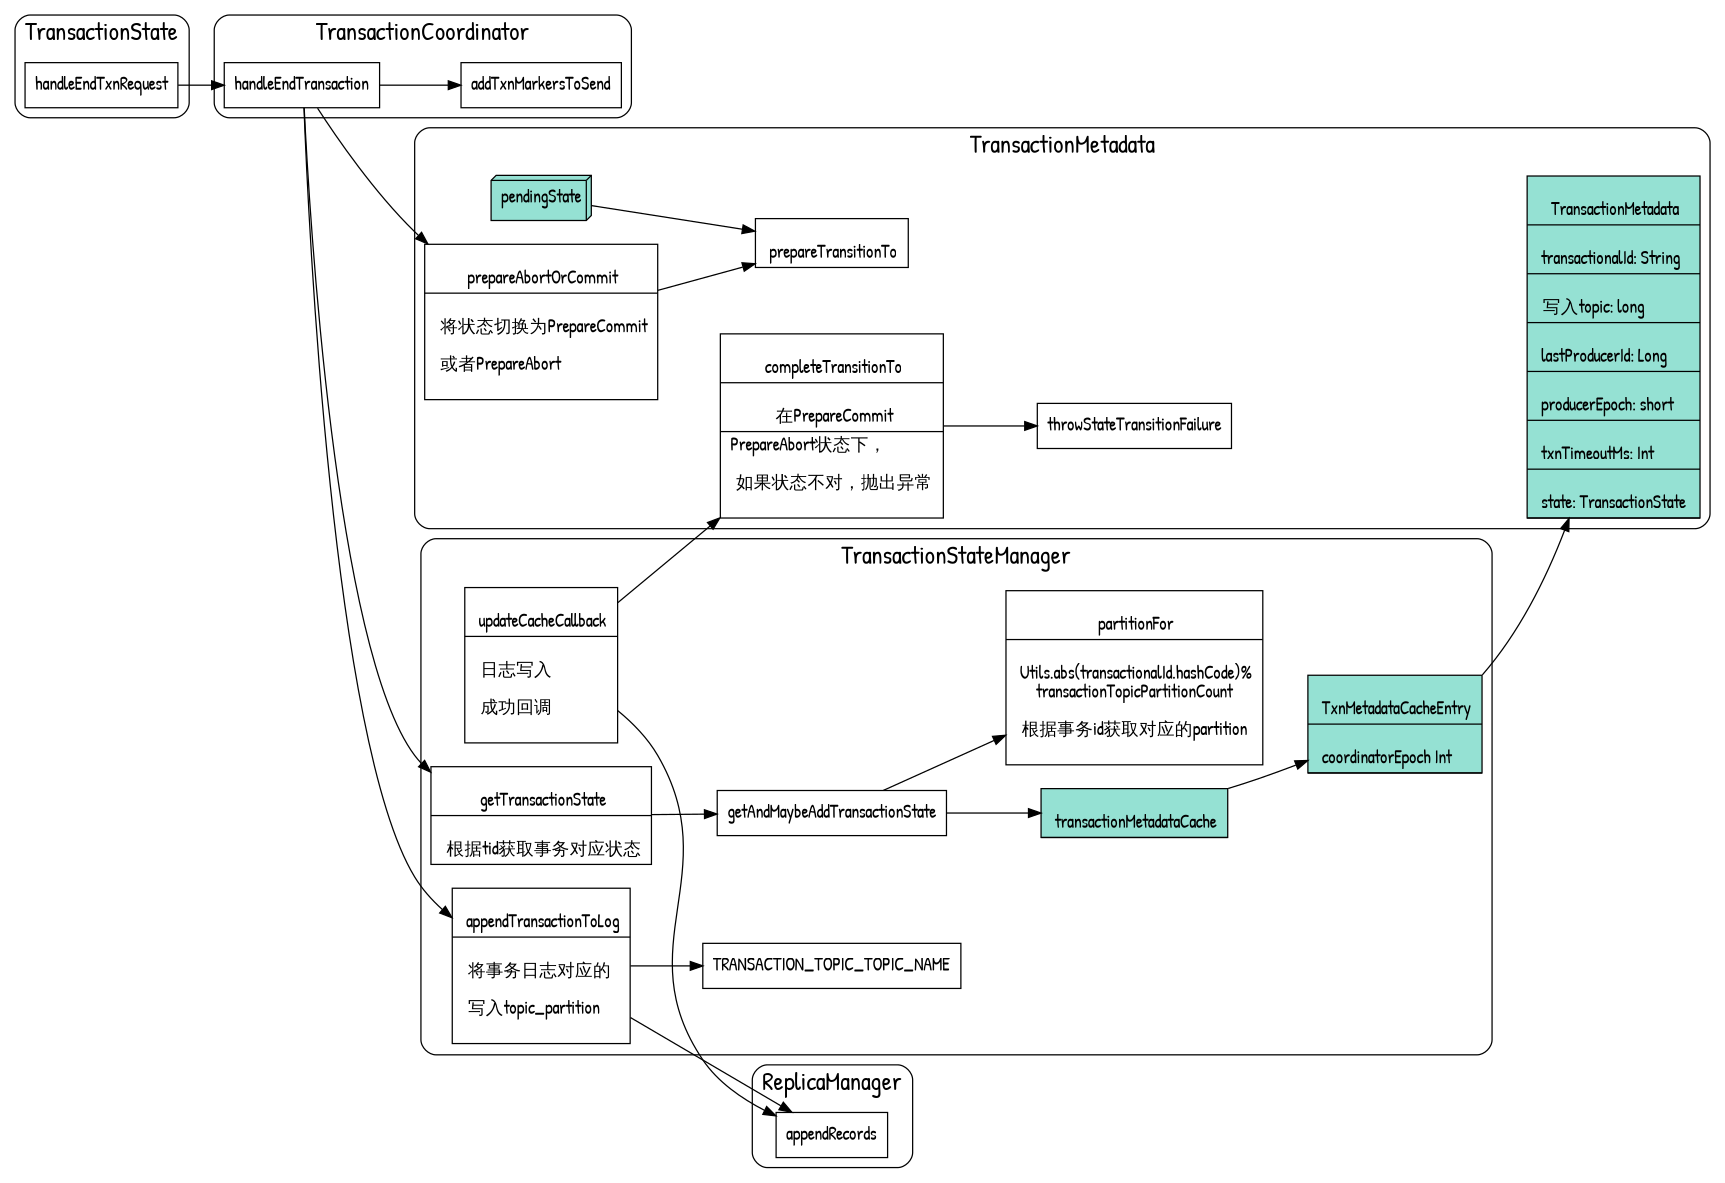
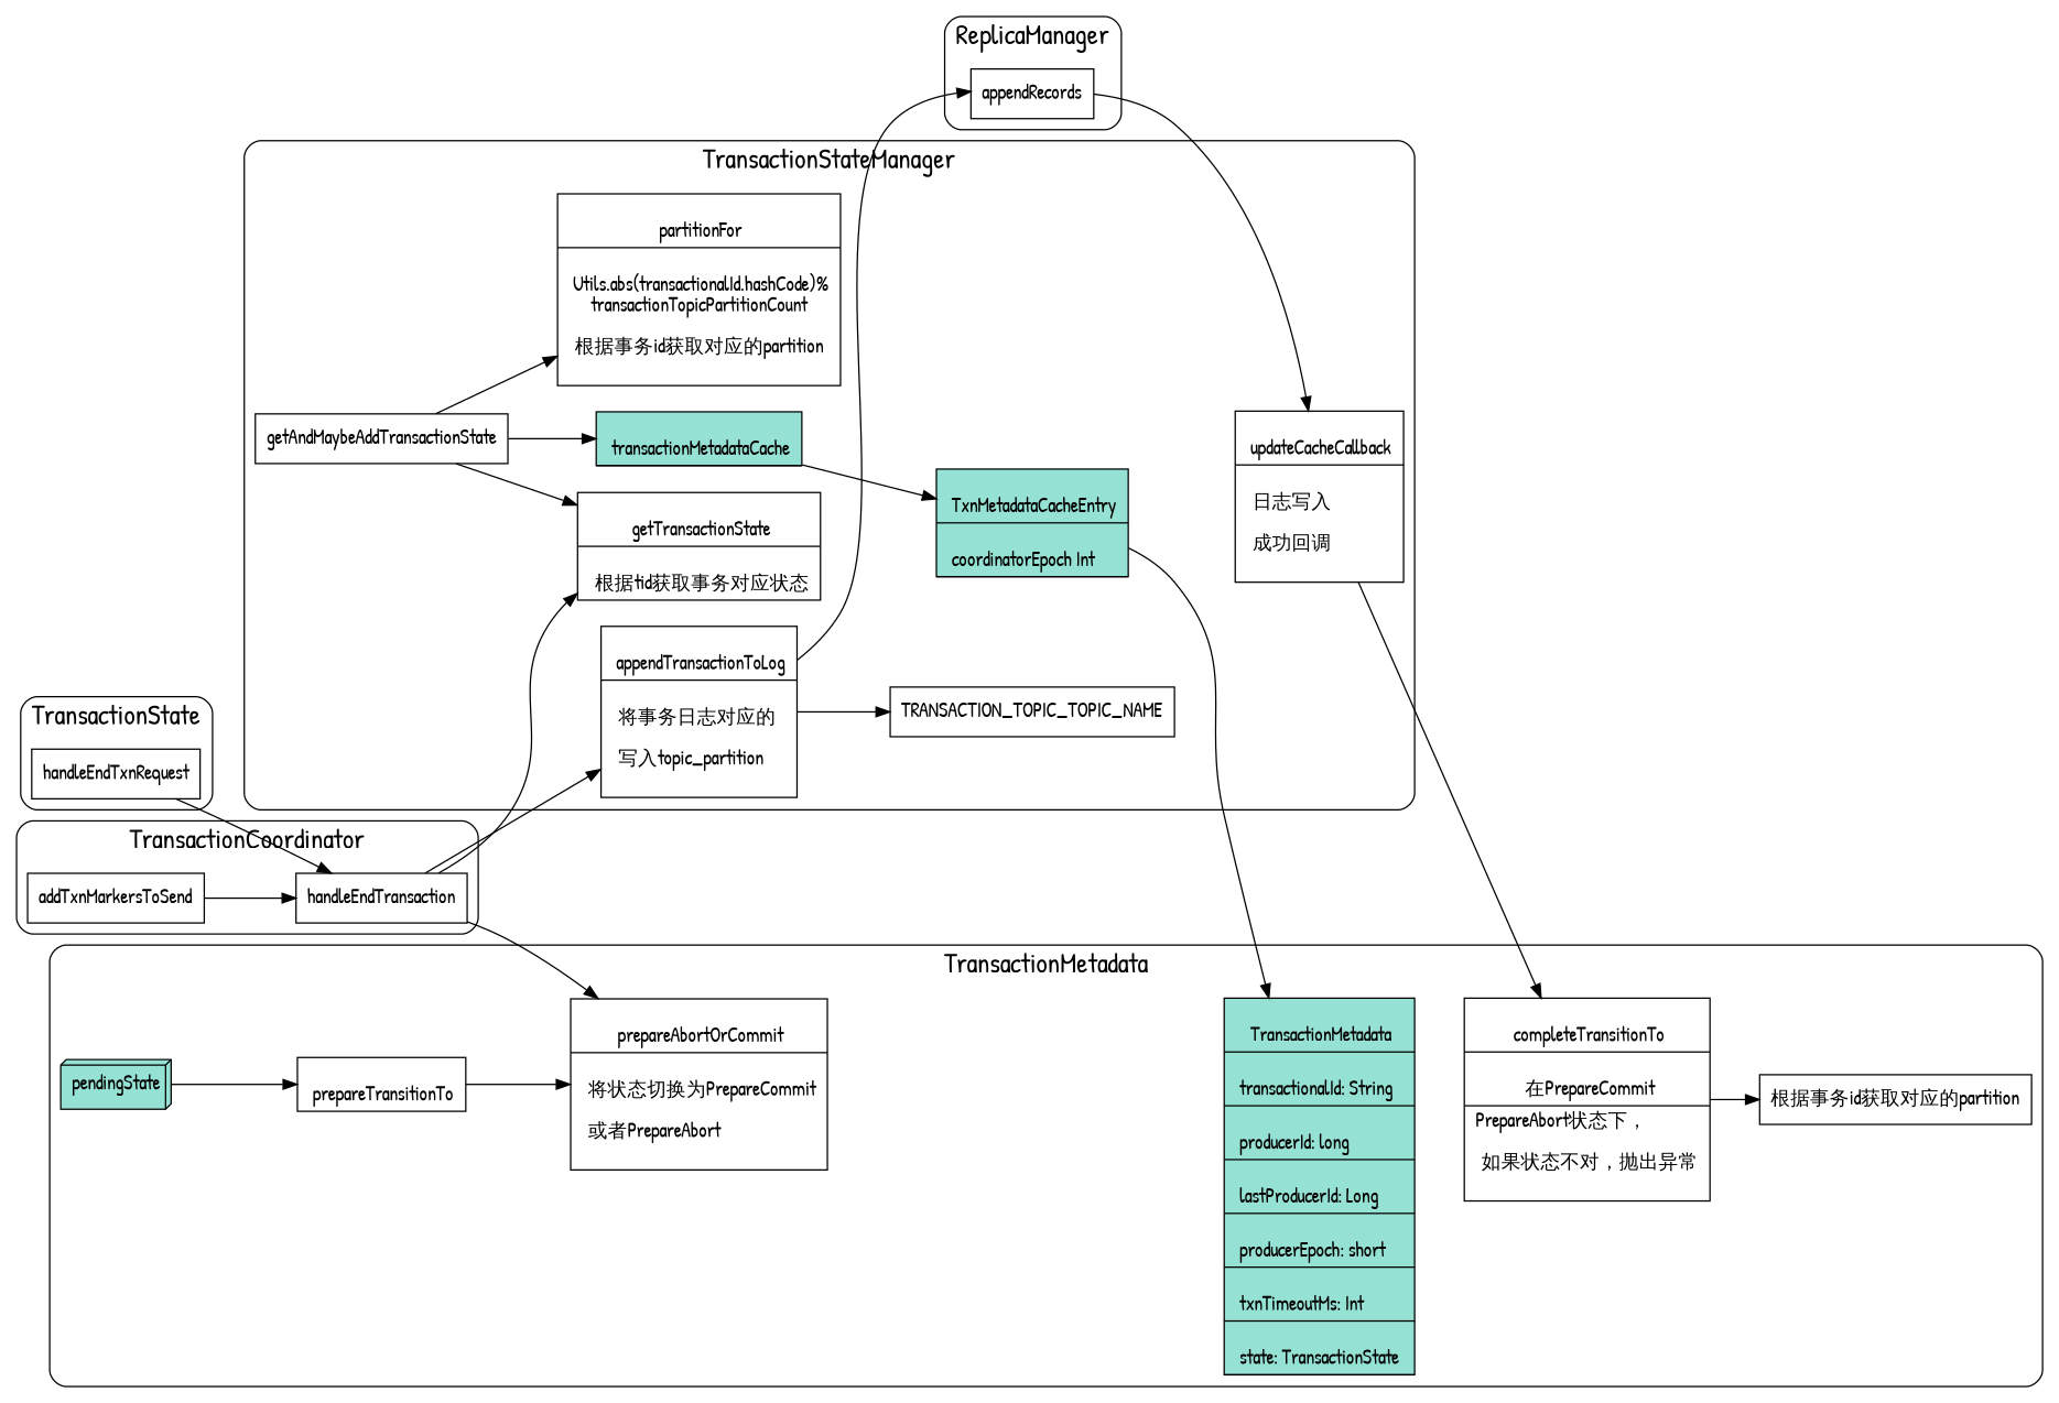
  digraph {
    fontname="Patrick Hand"
    newrank=true
    rankdir=LR
    node [fontname="Patrick Hand" shape=record]
    edge [fontname="Patrick Hand"]
-   n1 [fillcolor="#95e1d3" label="{{\n        TransactionMetadata|\n        transactionalId: String \l|\n        写入topic: long \l|\n        lastProducerId: Long \l|\n        producerEpoch: short \l|\n        txnTimeoutMs: Int \l|\n        state: TransactionState \l|\n        <tp> topicPartitions: mutable.Set[TopicPartition]\l\n      }}" style=filled]
+   n1 [fillcolor="#95e1d3" label="{{\n        TransactionMetadata|\n        transactionalId: String \l|\n        producerId: long \l|\n        lastProducerId: Long \l|\n        producerEpoch: short \l|\n        txnTimeoutMs: Int \l|\n        state: TransactionState \l|\n        <tp> topicPartitions: mutable.Set[TopicPartition]\l\n      }}" style=filled]
    n2 [label="{{\n        prepareTransitionTo\n      }}"]
    n3 [fillcolor="#95e1d3" label=pendingState shape=box3d style=filled]
    n4 [label="{{\n        completeTransitionTo|\n        在PrepareCommit|PrepareAbort状态下，\l \n        如果状态不对，抛出异常\l\n      }}"]
-   throwStateTransitionFailure [shape=box]
+   throwStateTransitionFailure [shape=box label="根据事务id获取对应的partition"]
    n6 [label="{{\n        prepareAbortOrCommit|\n        将状态切换为PrepareCommit\l \n        或者PrepareAbort\l\n      }}"]
    appendRecords [shape=box]
    n8 [label="{{\n        updateCacheCallback|\n        日志写入\l \n        成功回调\l\n      }}"]
    n9 [label="{{\n        appendTransactionToLog|\n        将事务日志对应的\l \n        写入topic_partition\l\n      }}"]
    n10 [label=TRANSACTION_TOPIC_TOPIC_NAME shape=box]
    n11 [label="{{\n        getTransactionState|\n        根据tid获取事务对应状态\n      }}"]
    getAndMaybeAddTransactionState [shape=box]
    n13 [fillcolor="#95e1d3" label="{{\n        transactionMetadataCache|\n        <entry>mutable.Map[Int, TxnMetadataCacheEntry]\l\n        parition 到cacheEntry的映射\n      }}" style=filled]
    n14 [fillcolor="#95e1d3" label="{{\n        TxnMetadataCacheEntry|\n        coordinatorEpoch Int \l|\n        <meta> metadataPerTransactionalId \l \n        Pool[String, TransactionMetadata]\l\n        事务ID到事务metadata映射\n      }}" style=filled]
    n15 [label="{{\n        partitionFor|\n        Utils.abs(transactionalId.hashCode)\%\l transactionTopicPartitionCount \n        \l 根据事务id获取对应的partition\l\n      }}"]
    handleEndTransaction [shape=box]
    addTxnMarkersToSend [shape=box]
    handleEndTxnRequest [shape=box]
    subgraph cluster_1 {
      fontsize=20
      label=TransactionMetadata
      style=rounded
      n1
      n2
      n3
      n4
      throwStateTransitionFailure
      n6
    }
    subgraph cluster_2 {
      fontsize=20
      label=ReplicaManager
      style=rounded
      appendRecords
    }
    subgraph cluster_3 {
      fontsize=20
      label=TransactionStateManager
      style=rounded
      n8
      n9
      n10
      n11
      getAndMaybeAddTransactionState
      n13
      n14
      n15
    }
    subgraph cluster_4 {
      fontsize=20
      label=TransactionCoordinator
      style=rounded
      handleEndTransaction
      addTxnMarkersToSend
    }
    subgraph cluster_5 {
      fontsize=20
      label=TransactionState
      style=rounded
      handleEndTxnRequest
    }
    n3 -> n2
    n4 -> throwStateTransitionFailure
-   n6 -> n2
-   n8 -> appendRecords
+   n2 -> n6
+   appendRecords -> n8
    n8 -> n4
    n9 -> appendRecords
    n9 -> n10
-   n11 -> getAndMaybeAddTransactionState
+   getAndMaybeAddTransactionState -> n11
    getAndMaybeAddTransactionState -> n13
    getAndMaybeAddTransactionState -> n15
    n13 -> n14 [tailport=entry]
    n14 -> n1 [tailport=meta]
    handleEndTransaction -> n6
    handleEndTransaction -> n9
    handleEndTransaction -> n11
-   handleEndTransaction -> addTxnMarkersToSend
+   addTxnMarkersToSend -> handleEndTransaction
    handleEndTxnRequest -> handleEndTransaction
  }
